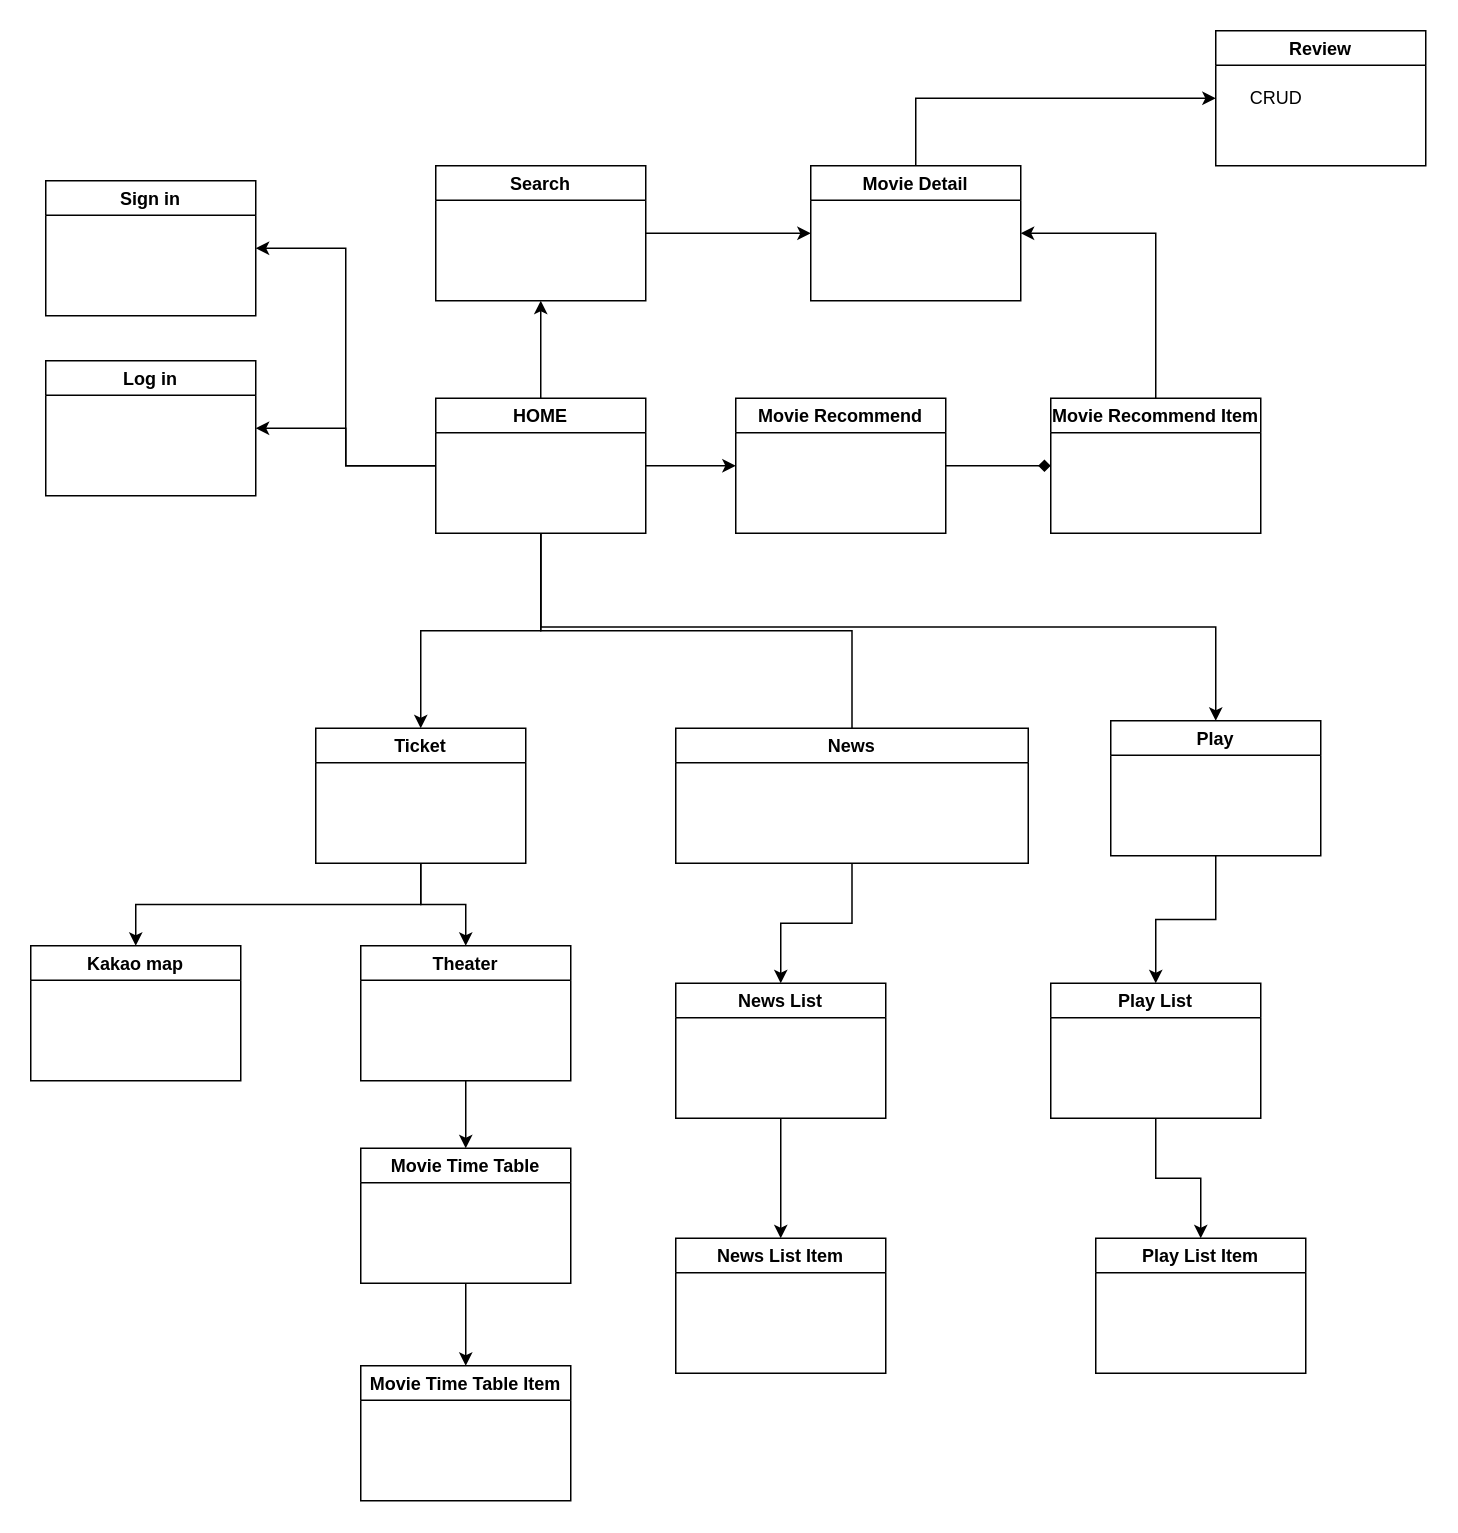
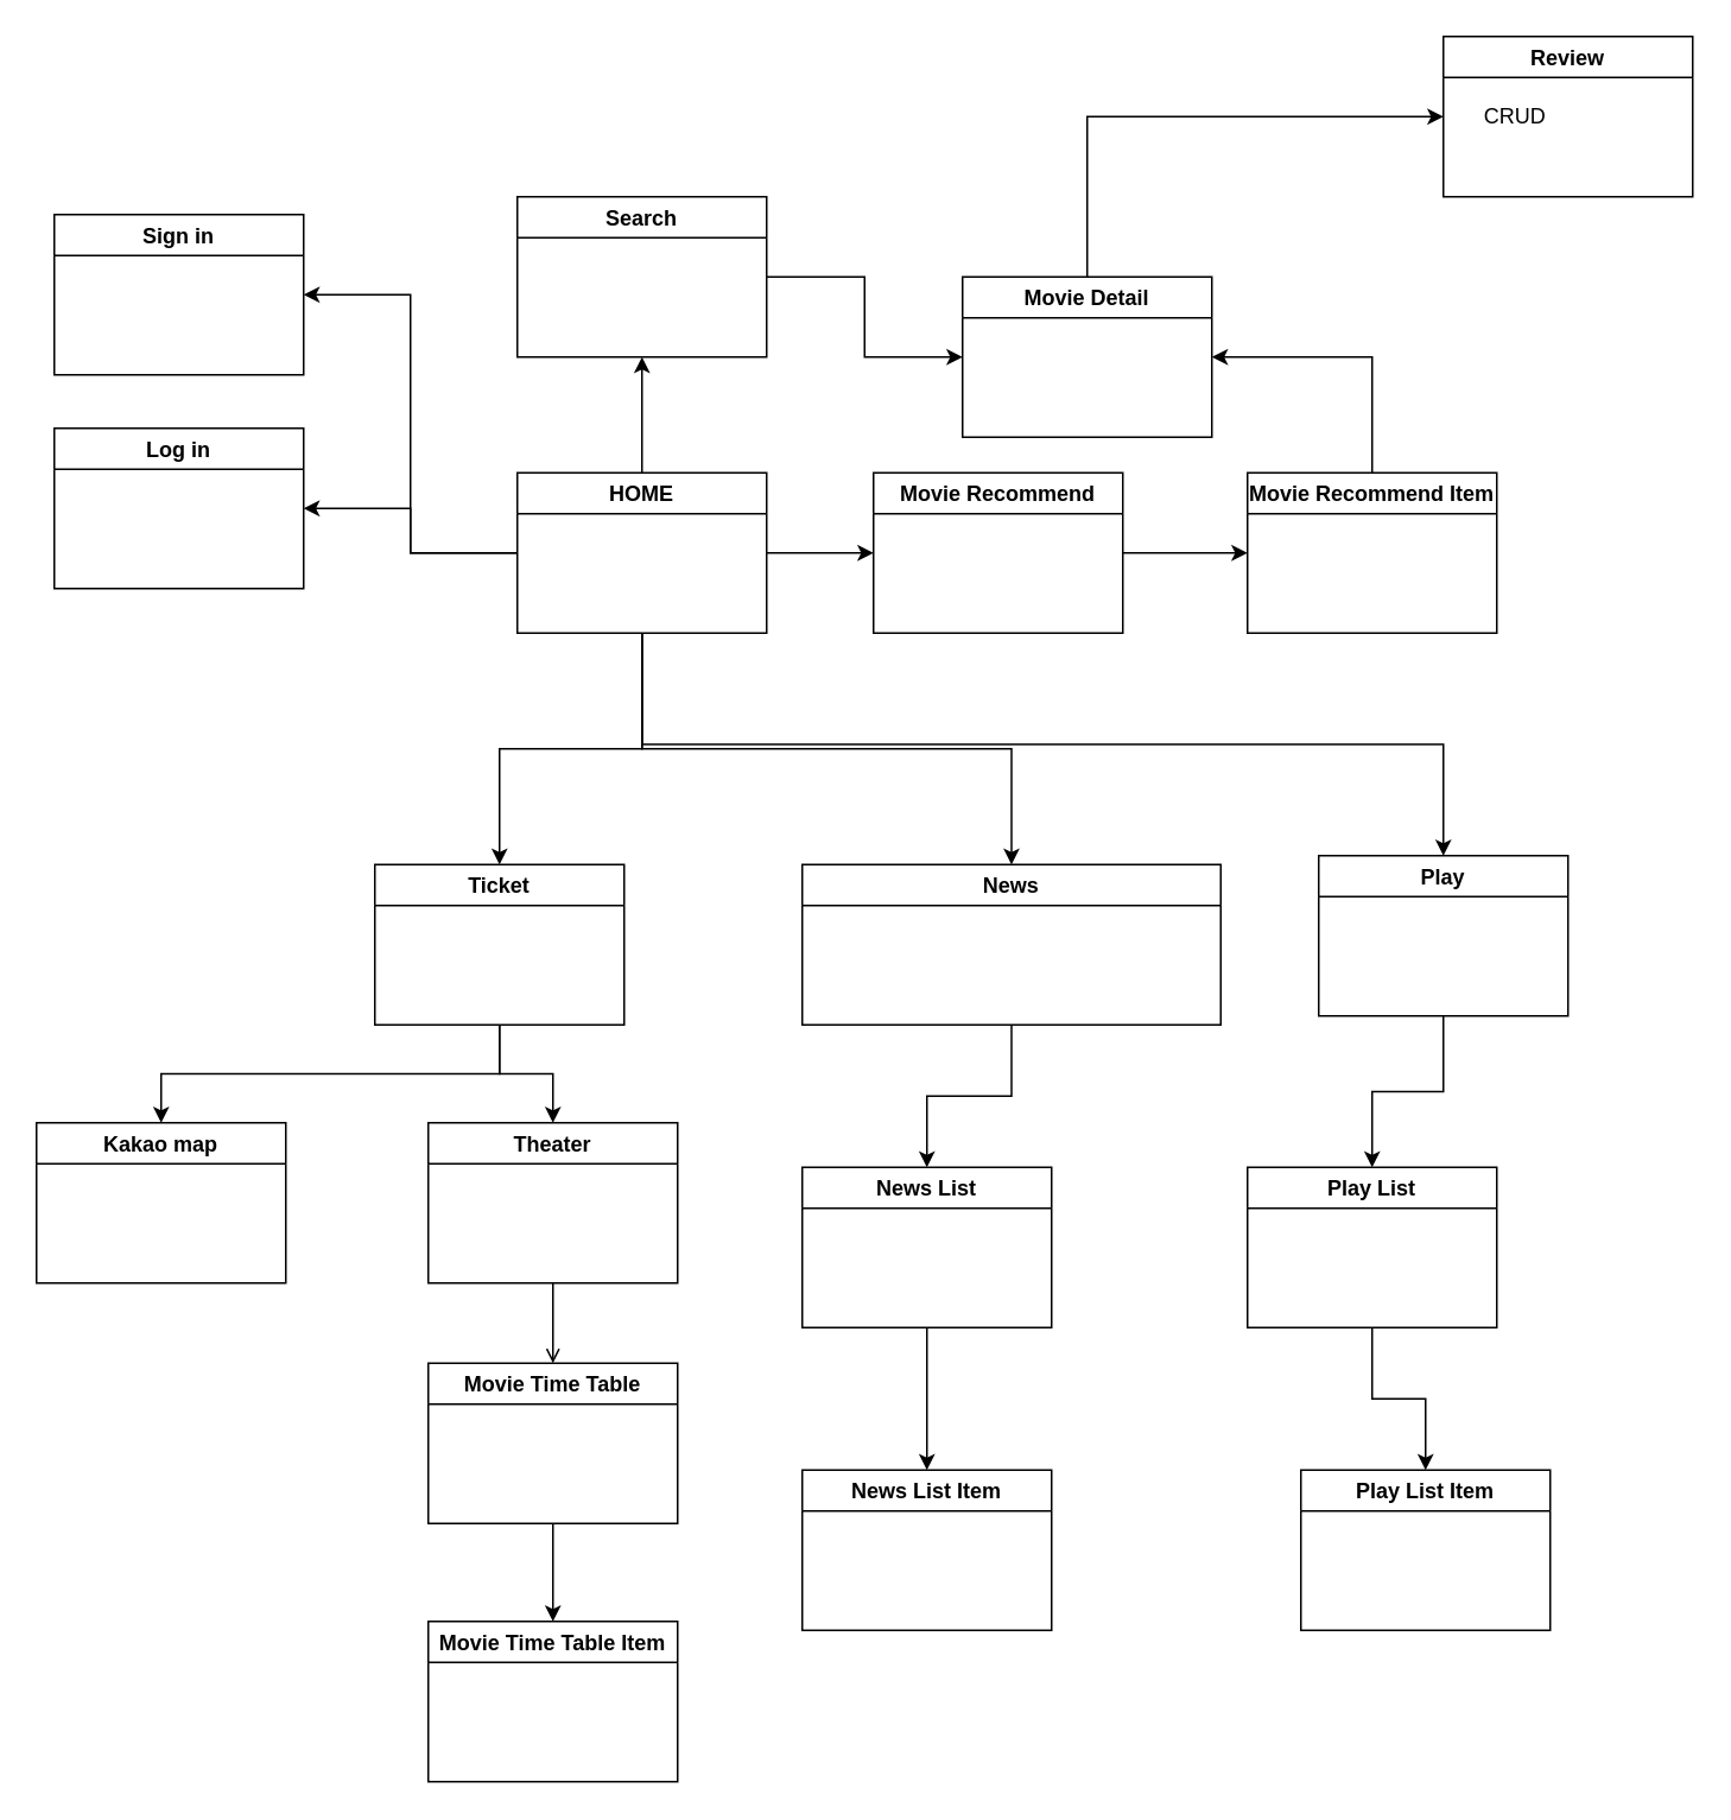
  <mxCell id="0" />
  <mxCell id="1" parent="0" />
  <mxCell id="2" value="HOME" style="swimlane;" vertex="1" parent="1"><mxGeometry x="290" y="265" width="140" height="90" as="geometry" /></mxCell>
  <mxCell id="3" value="Sign in" style="swimlane;" vertex="1" parent="1"><mxGeometry x="30" y="120" width="140" height="90" as="geometry" /></mxCell>
  <mxCell id="4" value="Log in" style="swimlane;" vertex="1" parent="1"><mxGeometry x="30" y="240" width="140" height="90" as="geometry" /></mxCell>
  <mxCell id="5" value="Ticket" style="swimlane;" vertex="1" parent="1"><mxGeometry x="210" y="485" width="140" height="90" as="geometry" /></mxCell>
  <mxCell id="6" value="" style="edgeStyle=orthogonalEdgeStyle;rounded=0;orthogonalLoop=1;jettySize=auto;html=1;" edge="1" parent="1" source="7" target="15"><mxGeometry relative="1" as="geometry" /></mxCell>
  <mxCell id="7" value="News" style="swimlane;" vertex="1" parent="1"><mxGeometry x="450" y="485" width="235" height="90" as="geometry" /></mxCell>
  <mxCell id="8" value="Play" style="swimlane;" vertex="1" parent="1"><mxGeometry x="740" y="480" width="140" height="90" as="geometry" /></mxCell>
  <mxCell id="9" value="Search" style="swimlane;" vertex="1" parent="1"><mxGeometry x="290" y="110" width="140" height="90" as="geometry" /></mxCell>
  <mxCell id="10" value="Kakao map" style="swimlane;" vertex="1" parent="1"><mxGeometry x="20" y="630" width="140" height="90" as="geometry" /></mxCell>
  <mxCell id="11" value="Movie Time Table" style="swimlane;startSize=23;" vertex="1" parent="1"><mxGeometry x="240" y="765" width="140" height="90" as="geometry" /></mxCell>
  <mxCell id="12" value="Theater" style="swimlane;startSize=23;" vertex="1" parent="1"><mxGeometry x="240" y="630" width="140" height="90" as="geometry" /></mxCell>
  <mxCell id="13" value="Movie Time Table Item" style="swimlane;startSize=23;" vertex="1" parent="1"><mxGeometry x="240" y="910" width="140" height="90" as="geometry" /></mxCell>
  <mxCell id="14" value="" style="edgeStyle=orthogonalEdgeStyle;rounded=0;orthogonalLoop=1;jettySize=auto;html=1;" edge="1" parent="1" source="15" target="16"><mxGeometry relative="1" as="geometry" /></mxCell>
  <mxCell id="15" value="News List" style="swimlane;" vertex="1" parent="1"><mxGeometry x="450" y="655" width="140" height="90" as="geometry" /></mxCell>
  <mxCell id="16" value="News List Item" style="swimlane;" vertex="1" parent="1"><mxGeometry x="450" y="825" width="140" height="90" as="geometry" /></mxCell>
  <mxCell id="17" value="" style="edgeStyle=orthogonalEdgeStyle;rounded=0;orthogonalLoop=1;jettySize=auto;html=1;exitX=0.5;exitY=1;exitDx=0;exitDy=0;entryX=0.5;entryY=0;entryDx=0;entryDy=0;" edge="1" parent="1" source="5" target="12"><mxGeometry relative="1" as="geometry"><mxPoint x="480" y="585" as="sourcePoint" /><mxPoint x="480" y="665" as="targetPoint" /></mxGeometry></mxCell>
  <mxCell id="18" value="" style="edgeStyle=orthogonalEdgeStyle;rounded=0;orthogonalLoop=1;jettySize=auto;html=1;exitX=0.5;exitY=1;exitDx=0;exitDy=0;entryX=0.5;entryY=0;entryDx=0;entryDy=0;" edge="1" parent="1" source="5" target="10"><mxGeometry relative="1" as="geometry"><mxPoint x="490" y="595" as="sourcePoint" /><mxPoint x="490" y="675" as="targetPoint" /></mxGeometry></mxCell>
  <mxCell id="19" value="" style="edgeStyle=orthogonalEdgeStyle;rounded=0;orthogonalLoop=1;jettySize=auto;html=1;entryX=0.5;entryY=0;entryDx=0;entryDy=0;exitX=0.5;exitY=1;exitDx=0;exitDy=0;" edge="1" parent="1" source="11" target="13"><mxGeometry relative="1" as="geometry"><mxPoint x="150" y="870" as="sourcePoint" /><mxPoint x="480" y="665" as="targetPoint" /></mxGeometry></mxCell>
- <mxCell id="20" value="" style="edgeStyle=orthogonalEdgeStyle;rounded=0;orthogonalLoop=1;jettySize=auto;html=1;exitX=0.5;exitY=1;exitDx=0;exitDy=0;entryX=0.5;entryY=0;entryDx=0;entryDy=0;" edge="1" parent="1" source="12" target="11"><mxGeometry relative="1" as="geometry"><mxPoint x="490" y="595" as="sourcePoint" /><mxPoint x="490" y="675" as="targetPoint" /></mxGeometry></mxCell>
- <mxCell id="21" value="" style="edgeStyle=orthogonalEdgeStyle;rounded=0;orthogonalLoop=1;jettySize=auto;html=1;exitX=0.5;exitY=1;exitDx=0;exitDy=0;entryX=0.5;entryY=0;entryDx=0;entryDy=0;endArrow=none;" edge="1" parent="1" source="2" target="7"><mxGeometry relative="1" as="geometry"><mxPoint x="390" y="605" as="sourcePoint" /><mxPoint x="390" y="685" as="targetPoint" /></mxGeometry></mxCell>
+ <mxCell id="20" value="" style="edgeStyle=orthogonalEdgeStyle;rounded=0;orthogonalLoop=1;jettySize=auto;html=1;exitX=0.5;exitY=1;exitDx=0;exitDy=0;entryX=0.5;entryY=0;entryDx=0;entryDy=0;endArrow=open;" edge="1" parent="1" source="12" target="11"><mxGeometry relative="1" as="geometry"><mxPoint x="490" y="595" as="sourcePoint" /><mxPoint x="490" y="675" as="targetPoint" /></mxGeometry></mxCell>
+ <mxCell id="21" value="" style="edgeStyle=orthogonalEdgeStyle;rounded=0;orthogonalLoop=1;jettySize=auto;html=1;exitX=0.5;exitY=1;exitDx=0;exitDy=0;entryX=0.5;entryY=0;entryDx=0;entryDy=0;" edge="1" parent="1" source="2" target="7"><mxGeometry relative="1" as="geometry"><mxPoint x="390" y="605" as="sourcePoint" /><mxPoint x="390" y="685" as="targetPoint" /></mxGeometry></mxCell>
  <mxCell id="22" value="" style="edgeStyle=orthogonalEdgeStyle;rounded=0;orthogonalLoop=1;jettySize=auto;html=1;exitX=0.5;exitY=1;exitDx=0;exitDy=0;entryX=0.5;entryY=0;entryDx=0;entryDy=0;" edge="1" parent="1" source="2" target="5"><mxGeometry relative="1" as="geometry"><mxPoint x="400" y="615" as="sourcePoint" /><mxPoint x="400" y="695" as="targetPoint" /></mxGeometry></mxCell>
  <mxCell id="23" value="" style="edgeStyle=orthogonalEdgeStyle;rounded=0;orthogonalLoop=1;jettySize=auto;html=1;exitX=0.5;exitY=1;exitDx=0;exitDy=0;entryX=0.5;entryY=0;entryDx=0;entryDy=0;" edge="1" parent="1" source="2" target="8"><mxGeometry relative="1" as="geometry"><mxPoint x="410" y="625" as="sourcePoint" /><mxPoint x="410" y="705" as="targetPoint" /></mxGeometry></mxCell>
  <mxCell id="24" value="" style="edgeStyle=orthogonalEdgeStyle;rounded=0;orthogonalLoop=1;jettySize=auto;html=1;exitX=0;exitY=0.5;exitDx=0;exitDy=0;entryX=1;entryY=0.5;entryDx=0;entryDy=0;" edge="1" parent="1" source="2" target="4"><mxGeometry relative="1" as="geometry"><mxPoint x="420" y="635" as="sourcePoint" /><mxPoint x="420" y="715" as="targetPoint" /></mxGeometry></mxCell>
  <mxCell id="25" value="" style="edgeStyle=orthogonalEdgeStyle;rounded=0;orthogonalLoop=1;jettySize=auto;html=1;exitX=0;exitY=0.5;exitDx=0;exitDy=0;entryX=1;entryY=0.5;entryDx=0;entryDy=0;" edge="1" parent="1" source="2" target="3"><mxGeometry relative="1" as="geometry"><mxPoint x="430" y="645" as="sourcePoint" /><mxPoint x="430" y="725" as="targetPoint" /></mxGeometry></mxCell>
  <mxCell id="26" value="" style="edgeStyle=orthogonalEdgeStyle;rounded=0;orthogonalLoop=1;jettySize=auto;html=1;exitX=0.5;exitY=0;exitDx=0;exitDy=0;entryX=0.5;entryY=1;entryDx=0;entryDy=0;" edge="1" parent="1" source="2" target="9"><mxGeometry relative="1" as="geometry"><mxPoint x="370" y="365" as="sourcePoint" /><mxPoint x="370" y="495" as="targetPoint" /></mxGeometry></mxCell>
- <mxCell id="27" value="Movie Detail" style="swimlane;" vertex="1" parent="1"><mxGeometry x="540" y="110" width="140" height="90" as="geometry" /></mxCell>
+ <mxCell id="27" value="Movie Detail" style="swimlane;" vertex="1" parent="1"><mxGeometry x="540" y="155" width="140" height="90" as="geometry" /></mxCell>
  <mxCell id="28" value="" style="edgeStyle=orthogonalEdgeStyle;rounded=0;orthogonalLoop=1;jettySize=auto;html=1;exitX=1;exitY=0.5;exitDx=0;exitDy=0;entryX=0;entryY=0.5;entryDx=0;entryDy=0;" edge="1" parent="1" source="9" target="27"><mxGeometry relative="1" as="geometry"><mxPoint x="370" y="315" as="sourcePoint" /><mxPoint x="370" y="210" as="targetPoint" /></mxGeometry></mxCell>
  <mxCell id="29" value="Movie Recommend" style="swimlane;" vertex="1" parent="1"><mxGeometry x="490" y="265" width="140" height="90" as="geometry" /></mxCell>
  <mxCell id="30" value="" style="edgeStyle=orthogonalEdgeStyle;rounded=0;orthogonalLoop=1;jettySize=auto;html=1;exitX=1;exitY=0.5;exitDx=0;exitDy=0;entryX=0;entryY=0.5;entryDx=0;entryDy=0;" edge="1" parent="1" source="2" target="29"><mxGeometry relative="1" as="geometry"><mxPoint x="370" y="275" as="sourcePoint" /><mxPoint x="370" y="210" as="targetPoint" /></mxGeometry></mxCell>
  <mxCell id="31" value="Movie Recommend Item" style="swimlane;startSize=23;" vertex="1" parent="1"><mxGeometry x="700" y="265" width="140" height="90" as="geometry" /></mxCell>
- <mxCell id="32" value="" style="edgeStyle=orthogonalEdgeStyle;rounded=0;orthogonalLoop=1;jettySize=auto;html=1;exitX=1;exitY=0.5;exitDx=0;exitDy=0;entryX=0;entryY=0.5;entryDx=0;entryDy=0;endArrow=diamond;" edge="1" parent="1" source="29" target="31"><mxGeometry relative="1" as="geometry"><mxPoint x="450" y="320" as="sourcePoint" /><mxPoint x="490" y="320" as="targetPoint" /></mxGeometry></mxCell>
+ <mxCell id="32" value="" style="edgeStyle=orthogonalEdgeStyle;rounded=0;orthogonalLoop=1;jettySize=auto;html=1;exitX=1;exitY=0.5;exitDx=0;exitDy=0;entryX=0;entryY=0.5;entryDx=0;entryDy=0;" edge="1" parent="1" source="29" target="31"><mxGeometry relative="1" as="geometry"><mxPoint x="450" y="320" as="sourcePoint" /><mxPoint x="490" y="320" as="targetPoint" /></mxGeometry></mxCell>
  <mxCell id="33" value="" style="edgeStyle=orthogonalEdgeStyle;rounded=0;orthogonalLoop=1;jettySize=auto;html=1;exitX=0.5;exitY=1;exitDx=0;exitDy=0;entryX=0.5;entryY=0;entryDx=0;entryDy=0;" edge="1" parent="1" source="8" target="35"><mxGeometry relative="1" as="geometry"><mxPoint x="600" y="585" as="sourcePoint" /><mxPoint x="870" y="620" as="targetPoint" /></mxGeometry></mxCell>
  <mxCell id="34" value="" style="edgeStyle=orthogonalEdgeStyle;rounded=0;orthogonalLoop=1;jettySize=auto;html=1;" edge="1" parent="1" source="35" target="36"><mxGeometry relative="1" as="geometry" /></mxCell>
  <mxCell id="35" value="Play List" style="swimlane;startSize=23;" vertex="1" parent="1"><mxGeometry x="700" y="655" width="140" height="90" as="geometry" /></mxCell>
  <mxCell id="36" value="Play List Item" style="swimlane;" vertex="1" parent="1"><mxGeometry x="730" y="825" width="140" height="90" as="geometry" /></mxCell>
  <mxCell id="37" value="" style="edgeStyle=orthogonalEdgeStyle;rounded=0;orthogonalLoop=1;jettySize=auto;html=1;entryX=1;entryY=0.5;entryDx=0;entryDy=0;exitX=0.5;exitY=0;exitDx=0;exitDy=0;" edge="1" parent="1" source="31" target="27"><mxGeometry relative="1" as="geometry"><mxPoint x="940" y="210" as="sourcePoint" /><mxPoint x="840" y="280" as="targetPoint" /></mxGeometry></mxCell>
  <mxCell id="38" value="Review" style="swimlane;" vertex="1" parent="1"><mxGeometry x="810" y="20" width="140" height="90" as="geometry" /></mxCell>
  <mxCell id="39" value="CRUD" style="text;html=1;align=center;verticalAlign=middle;resizable=0;points=[];autosize=1;strokeColor=none;fillColor=none;" vertex="1" parent="38"><mxGeometry x="10" y="30" width="60" height="30" as="geometry" /></mxCell>
  <mxCell id="40" value="" style="edgeStyle=orthogonalEdgeStyle;rounded=0;orthogonalLoop=1;jettySize=auto;html=1;entryX=0;entryY=0.5;entryDx=0;entryDy=0;exitX=0.5;exitY=0;exitDx=0;exitDy=0;" edge="1" parent="1" source="27" target="38"><mxGeometry relative="1" as="geometry"><mxPoint x="1130" y="260" as="sourcePoint" /><mxPoint x="1040" y="150" as="targetPoint" /></mxGeometry></mxCell>
